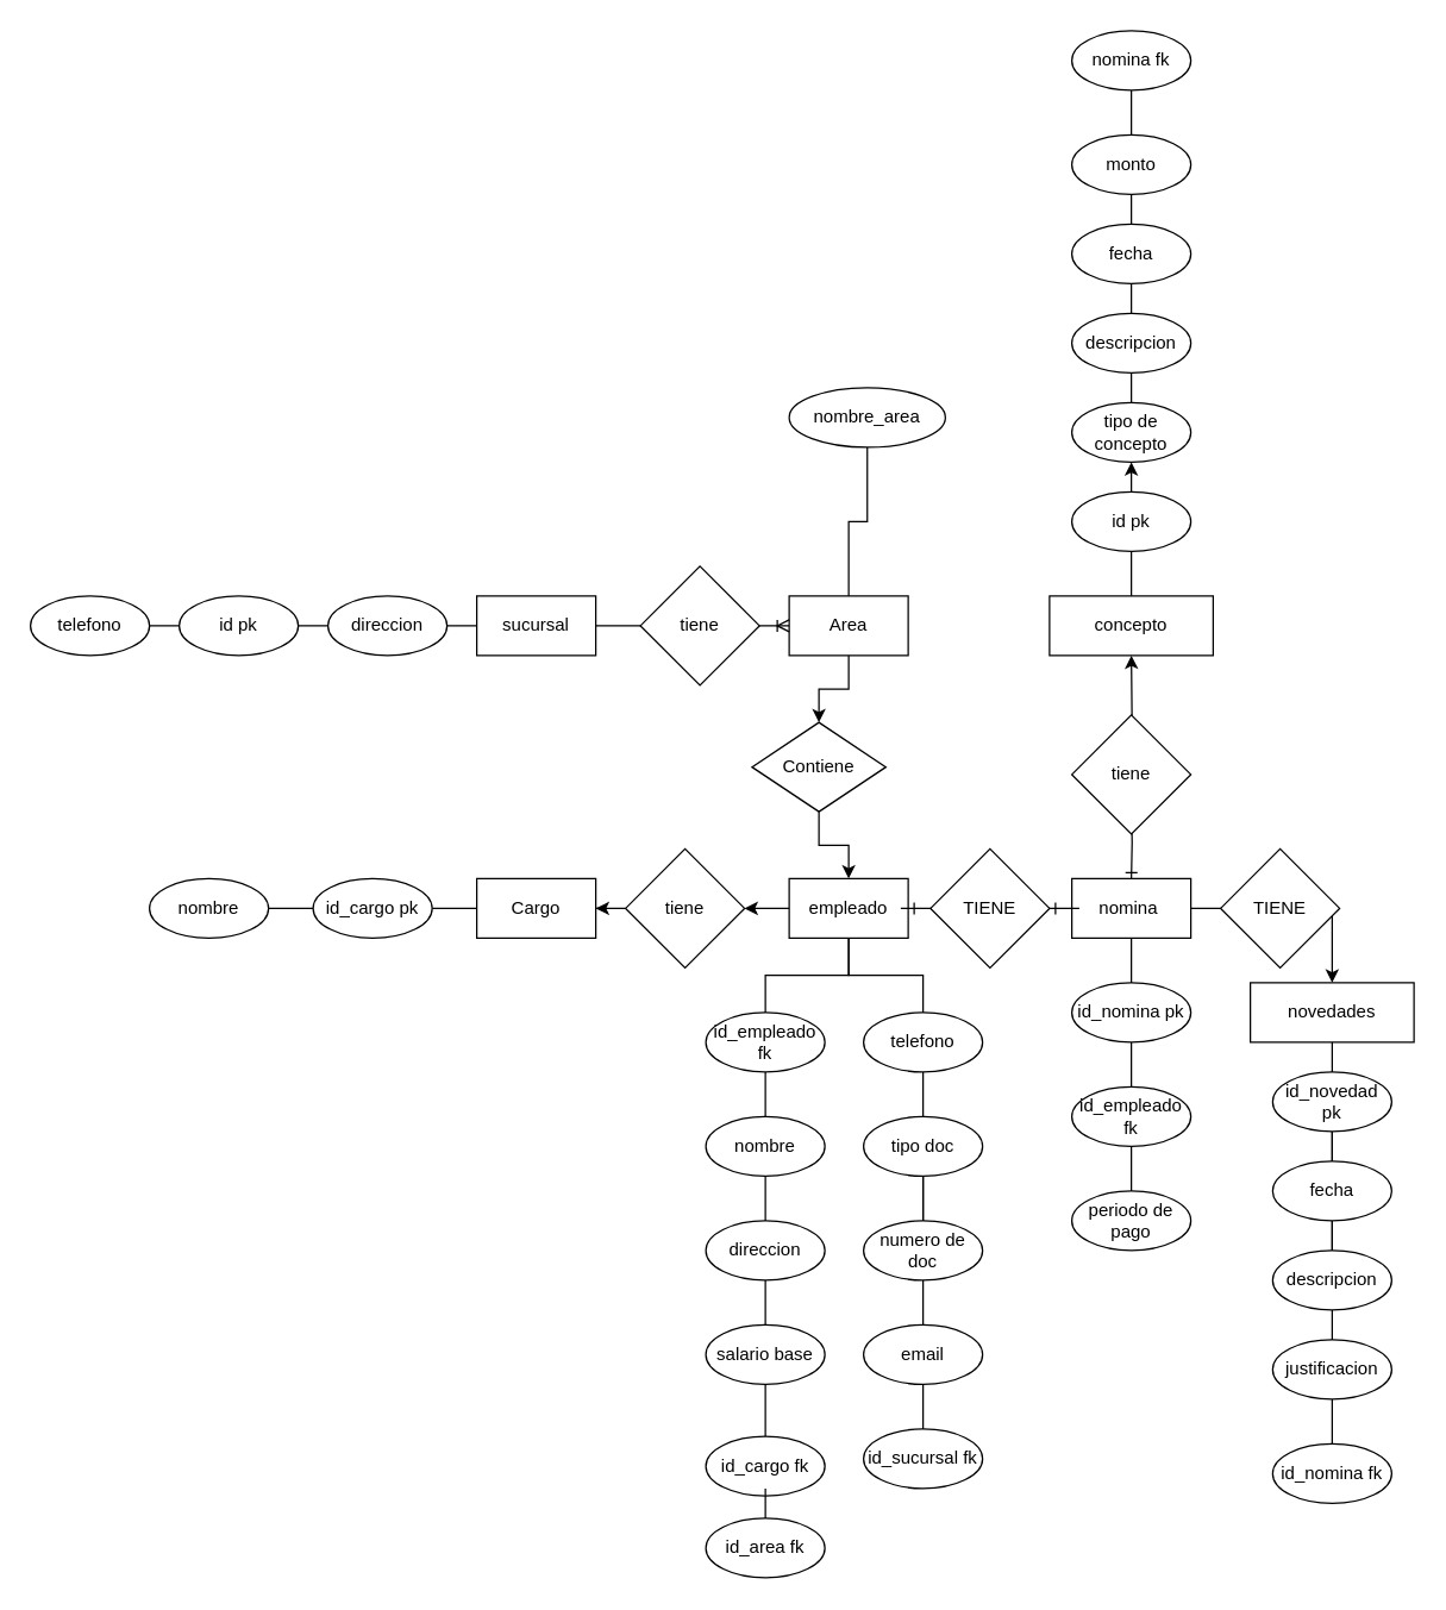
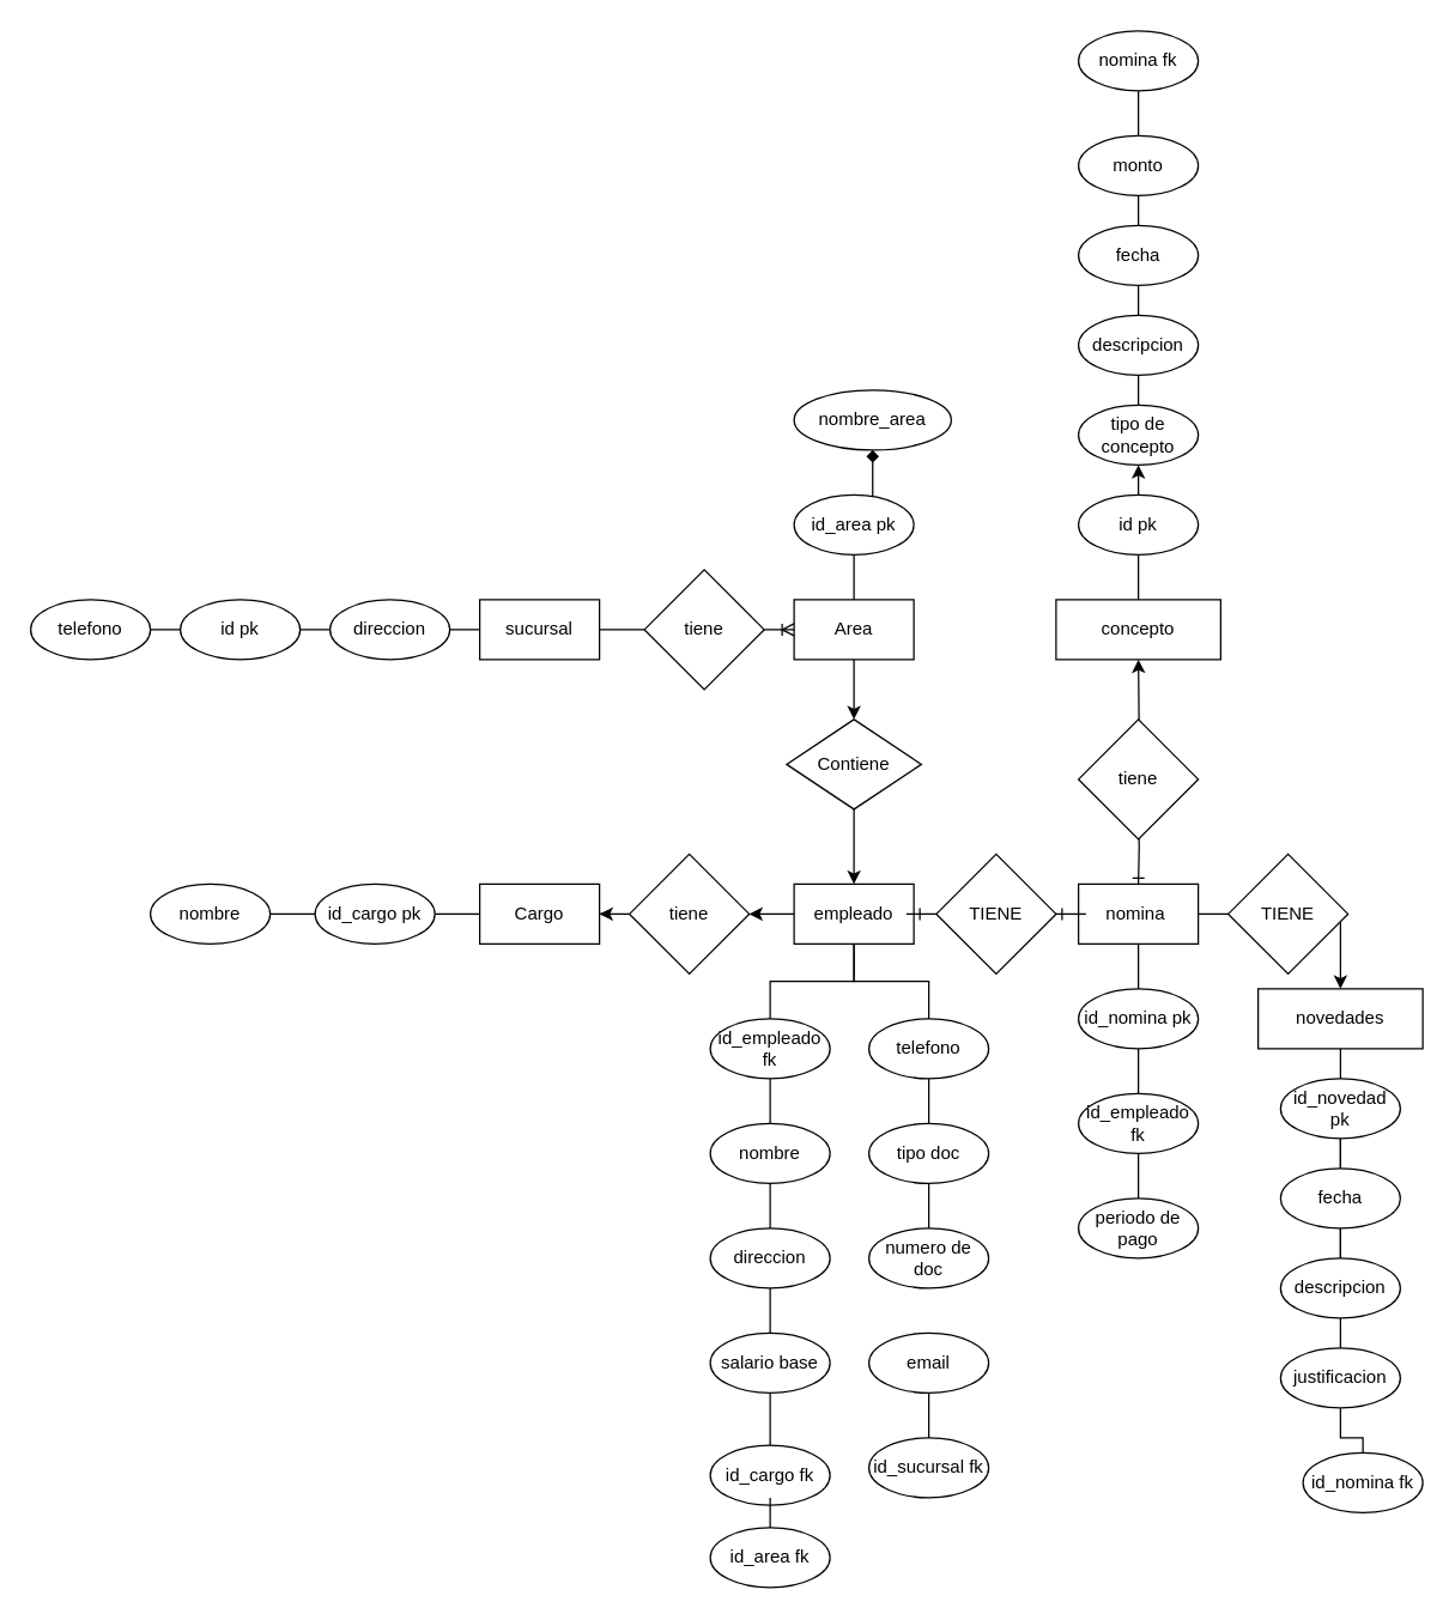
  <mxCell id="0" />
  <mxCell id="1" parent="0" />
  <mxCell id="2" style="edgeStyle=orthogonalEdgeStyle;rounded=0;orthogonalLoop=1;jettySize=auto;html=1;entryX=1;entryY=0.5;entryDx=0;entryDy=0;" edge="1" parent="1" source="5" target="75"><mxGeometry relative="1" as="geometry" /></mxCell>
  <mxCell id="3" style="edgeStyle=orthogonalEdgeStyle;rounded=0;orthogonalLoop=1;jettySize=auto;html=1;entryX=0.5;entryY=0;entryDx=0;entryDy=0;endArrow=none;startFill=0;" edge="1" parent="1" source="5" target="27"><mxGeometry relative="1" as="geometry" /></mxCell>
  <mxCell id="4" style="edgeStyle=orthogonalEdgeStyle;rounded=0;orthogonalLoop=1;jettySize=auto;html=1;entryX=0.5;entryY=0;entryDx=0;entryDy=0;endArrow=none;startFill=0;" edge="1" parent="1" source="5" target="32"><mxGeometry relative="1" as="geometry" /></mxCell>
  <mxCell id="5" value="empleado" style="rounded=0;whiteSpace=wrap;html=1;" vertex="1" parent="1"><mxGeometry x="530" y="590" width="80" height="40" as="geometry" /></mxCell>
  <mxCell id="6" style="edgeStyle=orthogonalEdgeStyle;rounded=0;orthogonalLoop=1;jettySize=auto;html=1;entryX=1;entryY=0.5;entryDx=0;entryDy=0;endArrow=ERone;endFill=0;" edge="1" parent="1" source="79" target="5"><mxGeometry relative="1" as="geometry" /></mxCell>
  <mxCell id="7" style="edgeStyle=orthogonalEdgeStyle;rounded=0;orthogonalLoop=1;jettySize=auto;html=1;entryX=0.5;entryY=0;entryDx=0;entryDy=0;" edge="1" parent="1" source="9" target="16"><mxGeometry relative="1" as="geometry" /></mxCell>
  <mxCell id="8" value="" style="edgeStyle=orthogonalEdgeStyle;rounded=0;orthogonalLoop=1;jettySize=auto;html=1;endArrow=none;startFill=0;" edge="1" parent="1" source="9" target="62"><mxGeometry relative="1" as="geometry" /></mxCell>
  <mxCell id="9" value="nomina&amp;nbsp;" style="rounded=0;whiteSpace=wrap;html=1;" vertex="1" parent="1"><mxGeometry x="720" y="590" width="80" height="40" as="geometry" /></mxCell>
  <mxCell id="10" value="Cargo" style="rounded=0;whiteSpace=wrap;html=1;" vertex="1" parent="1"><mxGeometry x="320" y="590" width="80" height="40" as="geometry" /></mxCell>
  <mxCell id="11" style="edgeStyle=orthogonalEdgeStyle;rounded=0;orthogonalLoop=1;jettySize=auto;html=1;entryX=0;entryY=0.5;entryDx=0;entryDy=0;endArrow=none;startFill=0;" edge="1" parent="1" source="12" target="73"><mxGeometry relative="1" as="geometry" /></mxCell>
  <mxCell id="12" value="sucursal" style="rounded=0;whiteSpace=wrap;html=1;" vertex="1" parent="1"><mxGeometry x="320" y="400" width="80" height="40" as="geometry" /></mxCell>
  <mxCell id="13" style="edgeStyle=orthogonalEdgeStyle;rounded=0;orthogonalLoop=1;jettySize=auto;html=1;endArrow=ERone;endFill=0;entryX=0.5;entryY=0;entryDx=0;entryDy=0;" edge="1" parent="1" target="9"><mxGeometry relative="1" as="geometry"><mxPoint x="380" y="860" as="targetPoint" /><mxPoint x="760" y="540" as="sourcePoint" /></mxGeometry></mxCell>
  <mxCell id="14" style="edgeStyle=orthogonalEdgeStyle;rounded=0;orthogonalLoop=1;jettySize=auto;html=1;entryX=0.5;entryY=1;entryDx=0;entryDy=0;" edge="1" parent="1" target="18"><mxGeometry relative="1" as="geometry"><mxPoint x="760" y="540" as="sourcePoint" /></mxGeometry></mxCell>
  <mxCell id="15" value="" style="edgeStyle=orthogonalEdgeStyle;rounded=0;orthogonalLoop=1;jettySize=auto;html=1;endArrow=none;startFill=0;" edge="1" parent="1" source="16" target="56"><mxGeometry relative="1" as="geometry" /></mxCell>
  <mxCell id="16" value="novedades" style="rounded=0;whiteSpace=wrap;html=1;" vertex="1" parent="1"><mxGeometry x="840" y="660" width="110" height="40" as="geometry" /></mxCell>
  <mxCell id="17" value="" style="edgeStyle=orthogonalEdgeStyle;rounded=0;orthogonalLoop=1;jettySize=auto;html=1;endArrow=classic;startFill=0;" edge="1" parent="1" source="18" target="44"><mxGeometry relative="1" as="geometry" /></mxCell>
  <mxCell id="18" value="concepto" style="rounded=0;whiteSpace=wrap;html=1;" vertex="1" parent="1"><mxGeometry x="705" y="400" width="110" height="40" as="geometry" /></mxCell>
  <mxCell id="19" style="edgeStyle=orthogonalEdgeStyle;rounded=0;orthogonalLoop=1;jettySize=auto;html=1;" edge="1" parent="1" source="21" target="77"><mxGeometry relative="1" as="geometry" /></mxCell>
- <mxCell id="20" value="" style="edgeStyle=orthogonalEdgeStyle;rounded=0;orthogonalLoop=1;jettySize=auto;html=1;endArrow=none;startFill=0;" edge="1" parent="1" source="21" target="42"><mxGeometry relative="1" as="geometry" /></mxCell>
+ <mxCell id="20" value="" style="edgeStyle=orthogonalEdgeStyle;rounded=0;orthogonalLoop=1;jettySize=auto;html=1;endArrow=diamond;startFill=0;" edge="1" parent="1" source="21" target="42"><mxGeometry relative="1" as="geometry" /></mxCell>
  <mxCell id="21" value="Area" style="rounded=0;whiteSpace=wrap;html=1;" vertex="1" parent="1"><mxGeometry x="530" y="400" width="80" height="40" as="geometry" /></mxCell>
  <mxCell id="22" value="" style="edgeStyle=orthogonalEdgeStyle;rounded=0;orthogonalLoop=1;jettySize=auto;html=1;endArrow=none;startFill=0;" edge="1" parent="1" source="23" target="12"><mxGeometry relative="1" as="geometry" /></mxCell>
  <mxCell id="23" value="direccion" style="ellipse;whiteSpace=wrap;html=1;" vertex="1" parent="1"><mxGeometry x="220" y="400" width="80" height="40" as="geometry" /></mxCell>
  <mxCell id="24" value="" style="edgeStyle=orthogonalEdgeStyle;rounded=0;orthogonalLoop=1;jettySize=auto;html=1;endArrow=none;startFill=0;" edge="1" parent="1" source="25" target="23"><mxGeometry relative="1" as="geometry" /></mxCell>
  <mxCell id="25" value="id pk" style="ellipse;whiteSpace=wrap;html=1;" vertex="1" parent="1"><mxGeometry x="120" y="400" width="80" height="40" as="geometry" /></mxCell>
  <mxCell id="26" value="" style="edgeStyle=orthogonalEdgeStyle;rounded=0;orthogonalLoop=1;jettySize=auto;html=1;endArrow=none;startFill=0;" edge="1" parent="1" source="27" target="37"><mxGeometry relative="1" as="geometry" /></mxCell>
  <mxCell id="27" value="id_empleado fk" style="ellipse;whiteSpace=wrap;html=1;" vertex="1" parent="1"><mxGeometry x="474" y="680" width="80" height="40" as="geometry" /></mxCell>
  <mxCell id="28" value="" style="edgeStyle=orthogonalEdgeStyle;rounded=0;orthogonalLoop=1;jettySize=auto;html=1;endArrow=none;startFill=0;" edge="1" parent="1" source="29" target="25"><mxGeometry relative="1" as="geometry" /></mxCell>
  <mxCell id="29" value="telefono" style="ellipse;whiteSpace=wrap;html=1;" vertex="1" parent="1"><mxGeometry x="20" y="400" width="80" height="40" as="geometry" /></mxCell>
  <mxCell id="30" value="nombre" style="ellipse;whiteSpace=wrap;html=1;" vertex="1" parent="1"><mxGeometry x="474" y="750" width="80" height="40" as="geometry" /></mxCell>
  <mxCell id="31" value="" style="edgeStyle=orthogonalEdgeStyle;rounded=0;orthogonalLoop=1;jettySize=auto;html=1;endArrow=none;startFill=0;" edge="1" parent="1" source="32" target="35"><mxGeometry relative="1" as="geometry" /></mxCell>
  <mxCell id="32" value="telefono" style="ellipse;whiteSpace=wrap;html=1;" vertex="1" parent="1"><mxGeometry x="580" y="680" width="80" height="40" as="geometry" /></mxCell>
- <mxCell id="33" value="" style="edgeStyle=orthogonalEdgeStyle;rounded=0;orthogonalLoop=1;jettySize=auto;html=1;endArrow=none;startFill=0;" edge="1" parent="1" source="34" target="39"><mxGeometry relative="1" as="geometry" /></mxCell>
  <mxCell id="34" value="tipo doc" style="ellipse;whiteSpace=wrap;html=1;" vertex="1" parent="1"><mxGeometry x="580" y="750" width="80" height="40" as="geometry" /></mxCell>
  <mxCell id="35" value="numero de doc" style="ellipse;whiteSpace=wrap;html=1;" vertex="1" parent="1"><mxGeometry x="580" y="820" width="80" height="40" as="geometry" /></mxCell>
  <mxCell id="36" value="" style="edgeStyle=orthogonalEdgeStyle;rounded=0;orthogonalLoop=1;jettySize=auto;html=1;endArrow=none;startFill=0;" edge="1" parent="1" source="37" target="68"><mxGeometry relative="1" as="geometry" /></mxCell>
  <mxCell id="37" value="direccion" style="ellipse;whiteSpace=wrap;html=1;" vertex="1" parent="1"><mxGeometry x="474" y="820" width="80" height="40" as="geometry" /></mxCell>
  <mxCell id="38" value="" style="edgeStyle=orthogonalEdgeStyle;rounded=0;orthogonalLoop=1;jettySize=auto;html=1;endArrow=none;startFill=0;" edge="1" parent="1" source="39" target="69"><mxGeometry relative="1" as="geometry" /></mxCell>
  <mxCell id="39" value="email" style="ellipse;whiteSpace=wrap;html=1;" vertex="1" parent="1"><mxGeometry x="580" y="890" width="80" height="40" as="geometry" /></mxCell>
  <mxCell id="40" value="salario base" style="ellipse;whiteSpace=wrap;html=1;" vertex="1" parent="1"><mxGeometry x="474" y="890" width="80" height="40" as="geometry" /></mxCell>
+ <mxCell id="41" value="id_area pk" style="ellipse;whiteSpace=wrap;html=1;" vertex="1" parent="1"><mxGeometry x="530" y="330" width="80" height="40" as="geometry" /></mxCell>
  <mxCell id="42" value="nombre_area" style="ellipse;whiteSpace=wrap;html=1;" vertex="1" parent="1"><mxGeometry x="530" y="260" width="105" height="40" as="geometry" /></mxCell>
  <mxCell id="43" value="id pk" style="ellipse;whiteSpace=wrap;html=1;" vertex="1" parent="1"><mxGeometry x="720" y="330" width="80" height="40" as="geometry" /></mxCell>
  <mxCell id="44" value="tipo de concepto" style="ellipse;whiteSpace=wrap;html=1;" vertex="1" parent="1"><mxGeometry x="720" y="270" width="80" height="40" as="geometry" /></mxCell>
  <mxCell id="45" value="" style="edgeStyle=orthogonalEdgeStyle;rounded=0;orthogonalLoop=1;jettySize=auto;html=1;endArrow=none;startFill=0;" edge="1" parent="1" source="46" target="44"><mxGeometry relative="1" as="geometry" /></mxCell>
  <mxCell id="46" value="descripcion" style="ellipse;whiteSpace=wrap;html=1;" vertex="1" parent="1"><mxGeometry x="720" y="210" width="80" height="40" as="geometry" /></mxCell>
  <mxCell id="47" value="" style="edgeStyle=orthogonalEdgeStyle;rounded=0;orthogonalLoop=1;jettySize=auto;html=1;endArrow=none;startFill=0;" edge="1" parent="1" source="48" target="46"><mxGeometry relative="1" as="geometry" /></mxCell>
  <mxCell id="48" value="fecha" style="ellipse;whiteSpace=wrap;html=1;" vertex="1" parent="1"><mxGeometry x="720" y="150" width="80" height="40" as="geometry" /></mxCell>
  <mxCell id="49" value="" style="edgeStyle=orthogonalEdgeStyle;rounded=0;orthogonalLoop=1;jettySize=auto;html=1;endArrow=none;startFill=0;" edge="1" parent="1" source="50" target="48"><mxGeometry relative="1" as="geometry" /></mxCell>
  <mxCell id="50" value="monto" style="ellipse;whiteSpace=wrap;html=1;" vertex="1" parent="1"><mxGeometry x="720" y="90" width="80" height="40" as="geometry" /></mxCell>
  <mxCell id="51" value="" style="edgeStyle=orthogonalEdgeStyle;rounded=0;orthogonalLoop=1;jettySize=auto;html=1;endArrow=none;startFill=0;" edge="1" parent="1" source="52" target="50"><mxGeometry relative="1" as="geometry" /></mxCell>
  <mxCell id="52" value="nomina fk" style="ellipse;whiteSpace=wrap;html=1;" vertex="1" parent="1"><mxGeometry x="720" y="20" width="80" height="40" as="geometry" /></mxCell>
  <mxCell id="53" value="" style="edgeStyle=orthogonalEdgeStyle;rounded=0;orthogonalLoop=1;jettySize=auto;html=1;endArrow=none;startFill=0;" edge="1" parent="1" source="54" target="57"><mxGeometry relative="1" as="geometry" /></mxCell>
  <mxCell id="54" value="id_novedad pk" style="ellipse;whiteSpace=wrap;html=1;" vertex="1" parent="1"><mxGeometry x="855" y="720" width="80" height="40" as="geometry" /></mxCell>
  <mxCell id="55" value="" style="edgeStyle=orthogonalEdgeStyle;rounded=0;orthogonalLoop=1;jettySize=auto;html=1;endArrow=none;startFill=0;" edge="1" parent="1" source="56" target="59"><mxGeometry relative="1" as="geometry" /></mxCell>
  <mxCell id="56" value="fecha" style="ellipse;whiteSpace=wrap;html=1;" vertex="1" parent="1"><mxGeometry x="855" y="780" width="80" height="40" as="geometry" /></mxCell>
  <mxCell id="57" value="descripcion" style="ellipse;whiteSpace=wrap;html=1;" vertex="1" parent="1"><mxGeometry x="855" y="840" width="80" height="40" as="geometry" /></mxCell>
  <mxCell id="58" value="" style="edgeStyle=orthogonalEdgeStyle;rounded=0;orthogonalLoop=1;jettySize=auto;html=1;endArrow=none;startFill=0;" edge="1" parent="1" source="59" target="82"><mxGeometry relative="1" as="geometry" /></mxCell>
  <mxCell id="59" value="justificacion" style="ellipse;whiteSpace=wrap;html=1;" vertex="1" parent="1"><mxGeometry x="855" y="900" width="80" height="40" as="geometry" /></mxCell>
  <mxCell id="60" value="id_nomina pk" style="ellipse;whiteSpace=wrap;html=1;" vertex="1" parent="1"><mxGeometry x="720" y="660" width="80" height="40" as="geometry" /></mxCell>
  <mxCell id="61" value="" style="edgeStyle=orthogonalEdgeStyle;rounded=0;orthogonalLoop=1;jettySize=auto;html=1;endArrow=none;startFill=0;" edge="1" parent="1" source="62" target="63"><mxGeometry relative="1" as="geometry" /></mxCell>
  <mxCell id="62" value="id_empleado fk" style="ellipse;whiteSpace=wrap;html=1;" vertex="1" parent="1"><mxGeometry x="720" y="730" width="80" height="40" as="geometry" /></mxCell>
  <mxCell id="63" value="periodo de pago" style="ellipse;whiteSpace=wrap;html=1;" vertex="1" parent="1"><mxGeometry x="720" y="800" width="80" height="40" as="geometry" /></mxCell>
  <mxCell id="64" value="" style="edgeStyle=orthogonalEdgeStyle;rounded=0;orthogonalLoop=1;jettySize=auto;html=1;endArrow=none;startFill=0;" edge="1" parent="1" source="65" target="10"><mxGeometry relative="1" as="geometry" /></mxCell>
  <mxCell id="65" value="id_cargo pk" style="ellipse;whiteSpace=wrap;html=1;" vertex="1" parent="1"><mxGeometry x="210" y="590" width="80" height="40" as="geometry" /></mxCell>
  <mxCell id="66" value="" style="edgeStyle=orthogonalEdgeStyle;rounded=0;orthogonalLoop=1;jettySize=auto;html=1;endArrow=none;startFill=0;" edge="1" parent="1" source="67" target="65"><mxGeometry relative="1" as="geometry" /></mxCell>
  <mxCell id="67" value="nombre" style="ellipse;whiteSpace=wrap;html=1;" vertex="1" parent="1"><mxGeometry x="100" y="590" width="80" height="40" as="geometry" /></mxCell>
  <mxCell id="68" value="id_cargo fk" style="ellipse;whiteSpace=wrap;html=1;" vertex="1" parent="1"><mxGeometry x="474" y="965" width="80" height="40" as="geometry" /></mxCell>
  <mxCell id="69" value="id_sucursal fk" style="ellipse;whiteSpace=wrap;html=1;" vertex="1" parent="1"><mxGeometry x="580" y="960" width="80" height="40" as="geometry" /></mxCell>
  <mxCell id="70" value="" style="edgeStyle=orthogonalEdgeStyle;rounded=0;orthogonalLoop=1;jettySize=auto;html=1;endArrow=none;startFill=0;" edge="1" parent="1" source="71" target="68"><mxGeometry relative="1" as="geometry" /></mxCell>
  <mxCell id="71" value="id_area fk" style="ellipse;whiteSpace=wrap;html=1;" vertex="1" parent="1"><mxGeometry x="474" y="1020" width="80" height="40" as="geometry" /></mxCell>
  <mxCell id="72" style="edgeStyle=orthogonalEdgeStyle;rounded=0;orthogonalLoop=1;jettySize=auto;html=1;exitX=1;exitY=0.5;exitDx=0;exitDy=0;endArrow=ERoneToMany;endFill=0;" edge="1" parent="1" source="73" target="21"><mxGeometry relative="1" as="geometry" /></mxCell>
  <mxCell id="73" value="tiene" style="rhombus;whiteSpace=wrap;html=1;" vertex="1" parent="1"><mxGeometry x="430" y="380" width="80" height="80" as="geometry" /></mxCell>
  <mxCell id="74" style="edgeStyle=orthogonalEdgeStyle;rounded=0;orthogonalLoop=1;jettySize=auto;html=1;" edge="1" parent="1" source="75" target="10"><mxGeometry relative="1" as="geometry" /></mxCell>
  <mxCell id="75" value="tiene" style="rhombus;whiteSpace=wrap;html=1;" vertex="1" parent="1"><mxGeometry x="420" y="570" width="80" height="80" as="geometry" /></mxCell>
  <mxCell id="76" style="edgeStyle=orthogonalEdgeStyle;rounded=0;orthogonalLoop=1;jettySize=auto;html=1;entryX=0.5;entryY=0;entryDx=0;entryDy=0;" edge="1" parent="1" source="77" target="5"><mxGeometry relative="1" as="geometry" /></mxCell>
- <mxCell id="77" value="Contiene" style="rhombus;whiteSpace=wrap;html=1;" vertex="1" parent="1"><mxGeometry x="505" y="485" width="90" height="60" as="geometry" /></mxCell>
+ <mxCell id="77" value="Contiene" style="rhombus;whiteSpace=wrap;html=1;" vertex="1" parent="1"><mxGeometry x="525" y="480" width="90" height="60" as="geometry" /></mxCell>
  <mxCell id="78" value="" style="edgeStyle=orthogonalEdgeStyle;rounded=0;orthogonalLoop=1;jettySize=auto;html=1;entryX=1;entryY=0.5;entryDx=0;entryDy=0;endArrow=ERone;endFill=0;" edge="1" parent="1" source="9" target="79"><mxGeometry relative="1" as="geometry"><mxPoint x="720" y="610" as="sourcePoint" /><mxPoint x="610" y="610" as="targetPoint" /></mxGeometry></mxCell>
  <mxCell id="79" value="TIENE" style="rhombus;whiteSpace=wrap;html=1;" vertex="1" parent="1"><mxGeometry x="625" y="570" width="80" height="80" as="geometry" /></mxCell>
  <mxCell id="80" value="TIENE" style="rhombus;whiteSpace=wrap;html=1;" vertex="1" parent="1"><mxGeometry x="820" y="570" width="80" height="80" as="geometry" /></mxCell>
  <mxCell id="81" value="tiene" style="rhombus;whiteSpace=wrap;html=1;" vertex="1" parent="1"><mxGeometry x="720" y="480" width="80" height="80" as="geometry" /></mxCell>
- <mxCell id="82" value="id_nomina fk" style="ellipse;whiteSpace=wrap;html=1;" vertex="1" parent="1"><mxGeometry x="855" y="970" width="80" height="40" as="geometry" /></mxCell>
+ <mxCell id="82" value="id_nomina fk" style="ellipse;whiteSpace=wrap;html=1;" vertex="1" parent="1"><mxGeometry x="870" y="970" width="80" height="40" as="geometry" /></mxCell>
  <mxCell id="83" style="edgeStyle=orthogonalEdgeStyle;rounded=0;orthogonalLoop=1;jettySize=auto;html=1;exitX=0.5;exitY=1;exitDx=0;exitDy=0;" edge="1" parent="1" source="48" target="48"><mxGeometry relative="1" as="geometry" /></mxCell>
